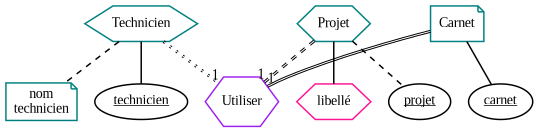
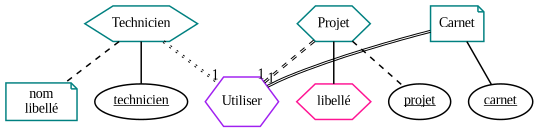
  graph {
    fontname="Liberation Serif"
    node [fillcolor="#FFFFFF" penwidth=1.5 shape=hexagon style=filled color=teal fontname="Liberation Serif"]
    edge [penwidth=1.5 style=solid fontname="Liberation Serif"]
    n1 [label=Technicien]
-   n2 [label="nom\ntechnicien" shape=note]
+   n2 [label="nom\nlibellé" shape=note]
    n3 [label=<<u>technicien</u>> shape=oval color=""]
    n4 [height=0.7 label=Utiliser color=purple]
    n5 [label=Projet]
    n6 [label="libellé" color=deeppink]
    n7 [label=<<u>projet</u>> shape=oval color=""]
    n8 [label=Carnet shape=note]
    n9 [label=<<u>carnet</u>> shape=oval color=""]
    n1 -- n2 [style=dashed]
    n1 -- n3
    n1 -- n4 [color="#000000:#000000" headlabel=1 labeldistance=2 penwidth=1 style=dotted]
    n5 -- n4 [color="#000000:#000000" headlabel=1 labeldistance=2 penwidth=1 style=dashed]
    n5 -- n6
    n5 -- n7 [style=dashed]
    n8 -- n4 [color="#000000:#000000" headlabel=1 labeldistance=2 penwidth=1]
    n8 -- n9
  }
